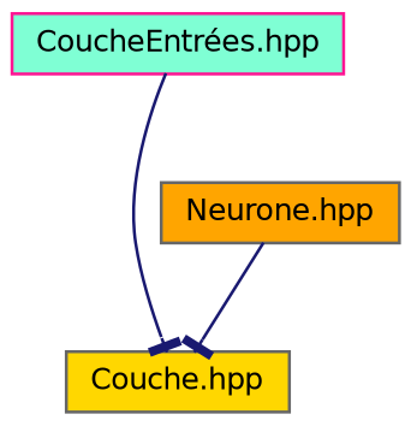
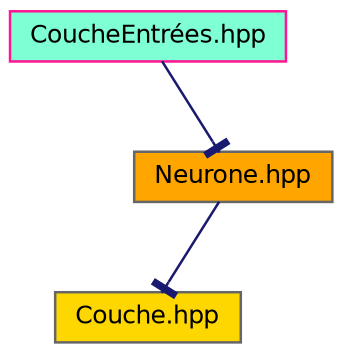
  digraph {
    node [color=gray40 fontname=Helvetica fontsize=10 shape=record style=filled]
    edge [arrowhead=tee color=midnightblue fontname=Helvetica fontsize=10 labelfontname=Helvetica labelfontsize=10 style=solid]
    n1 [color=deeppink fillcolor=aquamarine fontcolor=black height=0.2 label="CoucheEntrées.hpp" width=0.4]
    n2 [fillcolor=gold height=0.2 label="Couche.hpp" width=0.4]
    n3 [fillcolor=orange height=0.2 label="Neurone.hpp" width=0.4]
-   n1 -> n2
+   n1 -> n3
    n3 -> n2
  }
